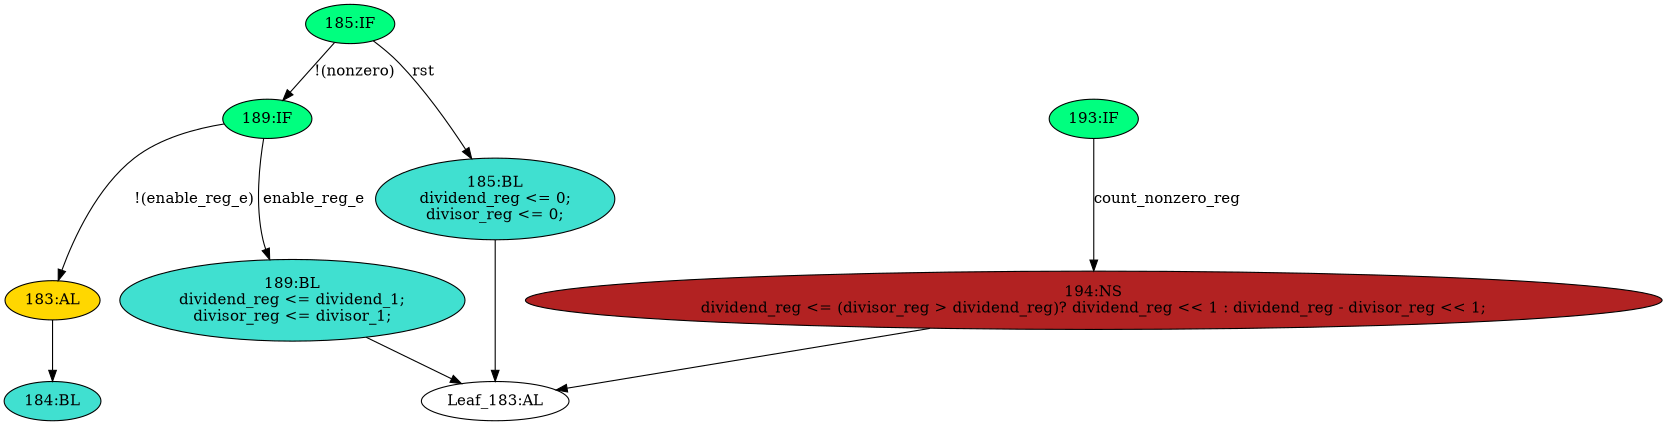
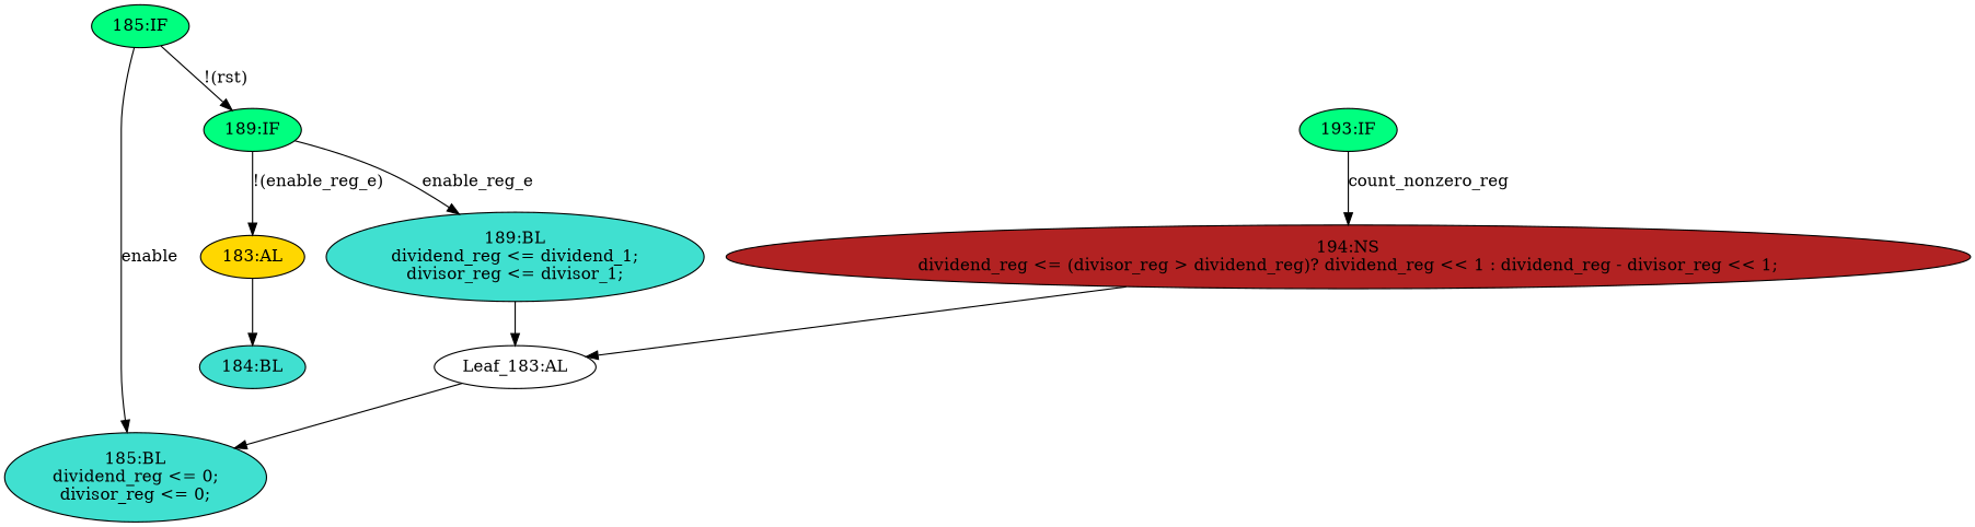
  strict digraph {
    node [fillcolor=turquoise statements="[]" style=filled typ=Block]
    edge [cond="[]" lineno=None]
    n1 [def_var="['divisor_reg', 'dividend_reg']" label="Leaf_183:AL" fillcolor="" statements="" style="" typ=""]
    n2 [ast="<pyverilog.vparser.ast.Always object at 0x7f284bca9950>" clk_sens=True fillcolor=gold label="183:AL" sens="['clk']" typ=Always use_var="['count_nonzero_reg', 'divisor_reg', 'divisor_1', 'enable_reg_e', 'rst', 'dividend_reg', 'dividend_1']"]
    n3 [ast="<pyverilog.vparser.ast.Block object at 0x7f284bca9a50>" label="184:BL"]
    n4 [ast="<pyverilog.vparser.ast.IfStatement object at 0x7f284bca9a90>" fillcolor=springgreen label="185:IF" typ=IfStatement]
    n5 [ast="<pyverilog.vparser.ast.IfStatement object at 0x7f284bca9b10>" fillcolor=springgreen label="189:IF" typ=IfStatement]
    n6 [ast="<pyverilog.vparser.ast.Block object at 0x7f284bdf4690>" label="185:BL\ndividend_reg <= 0;\ndivisor_reg <= 0;" statements="[<pyverilog.vparser.ast.NonblockingSubstitution object at 0x7f284bcca410>, <pyverilog.vparser.ast.NonblockingSubstitution object at 0x7f284bcca590>]"]
    n7 [ast="<pyverilog.vparser.ast.Block object at 0x7f284bcca150>" label="189:BL\ndividend_reg <= dividend_1;\ndivisor_reg <= divisor_1;" statements="[<pyverilog.vparser.ast.NonblockingSubstitution object at 0x7f284bcca190>, <pyverilog.vparser.ast.NonblockingSubstitution object at 0x7f284bcca2d0>]"]
    n8 [ast="<pyverilog.vparser.ast.IfStatement object at 0x7f284bca9b50>" fillcolor=springgreen label="193:IF" typ=IfStatement]
    n9 [ast="<pyverilog.vparser.ast.NonblockingSubstitution object at 0x7f284bca9bd0>" fillcolor=firebrick label="194:NS\ndividend_reg <= (divisor_reg > dividend_reg)? dividend_reg << 1 : dividend_reg - divisor_reg << 1;" statements="[<pyverilog.vparser.ast.NonblockingSubstitution object at 0x7f284bca9bd0>]" typ=NonblockingSubstitution]
    n2 -> n3
-   n4 -> n5 [cond="['rst']" label="!(nonzero)" lineno=185]
-   n4 -> n6 [cond="['rst']" label=rst lineno=185]
+   n4 -> n5 [cond="['rst']" label="!(rst)" lineno=185]
+   n4 -> n6 [cond="['rst']" label=enable lineno=185]
    n5 -> n2 [cond="['enable_reg_e']" label="!(enable_reg_e)" lineno=189]
    n5 -> n7 [cond="['enable_reg_e']" label=enable_reg_e lineno=189]
-   n6 -> n1
+   n1 -> n6
    n7 -> n1
    n8 -> n9 [cond="['count_nonzero_reg']" label=count_nonzero_reg lineno=193]
    n9 -> n1
  }
